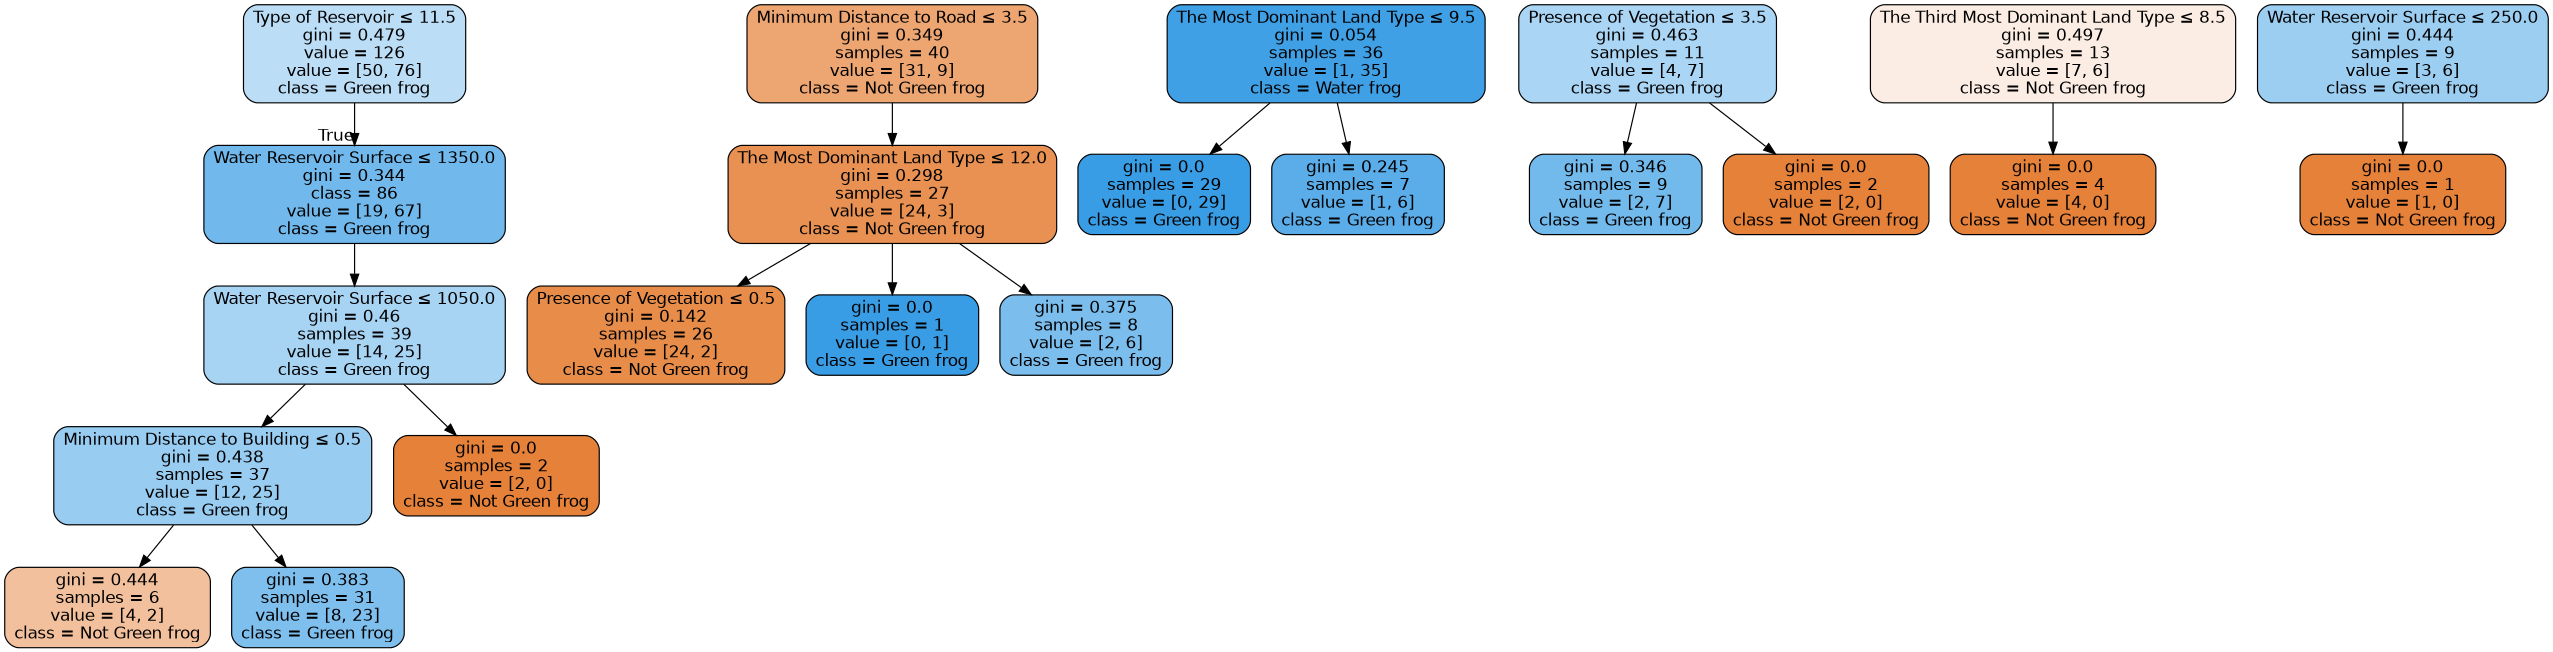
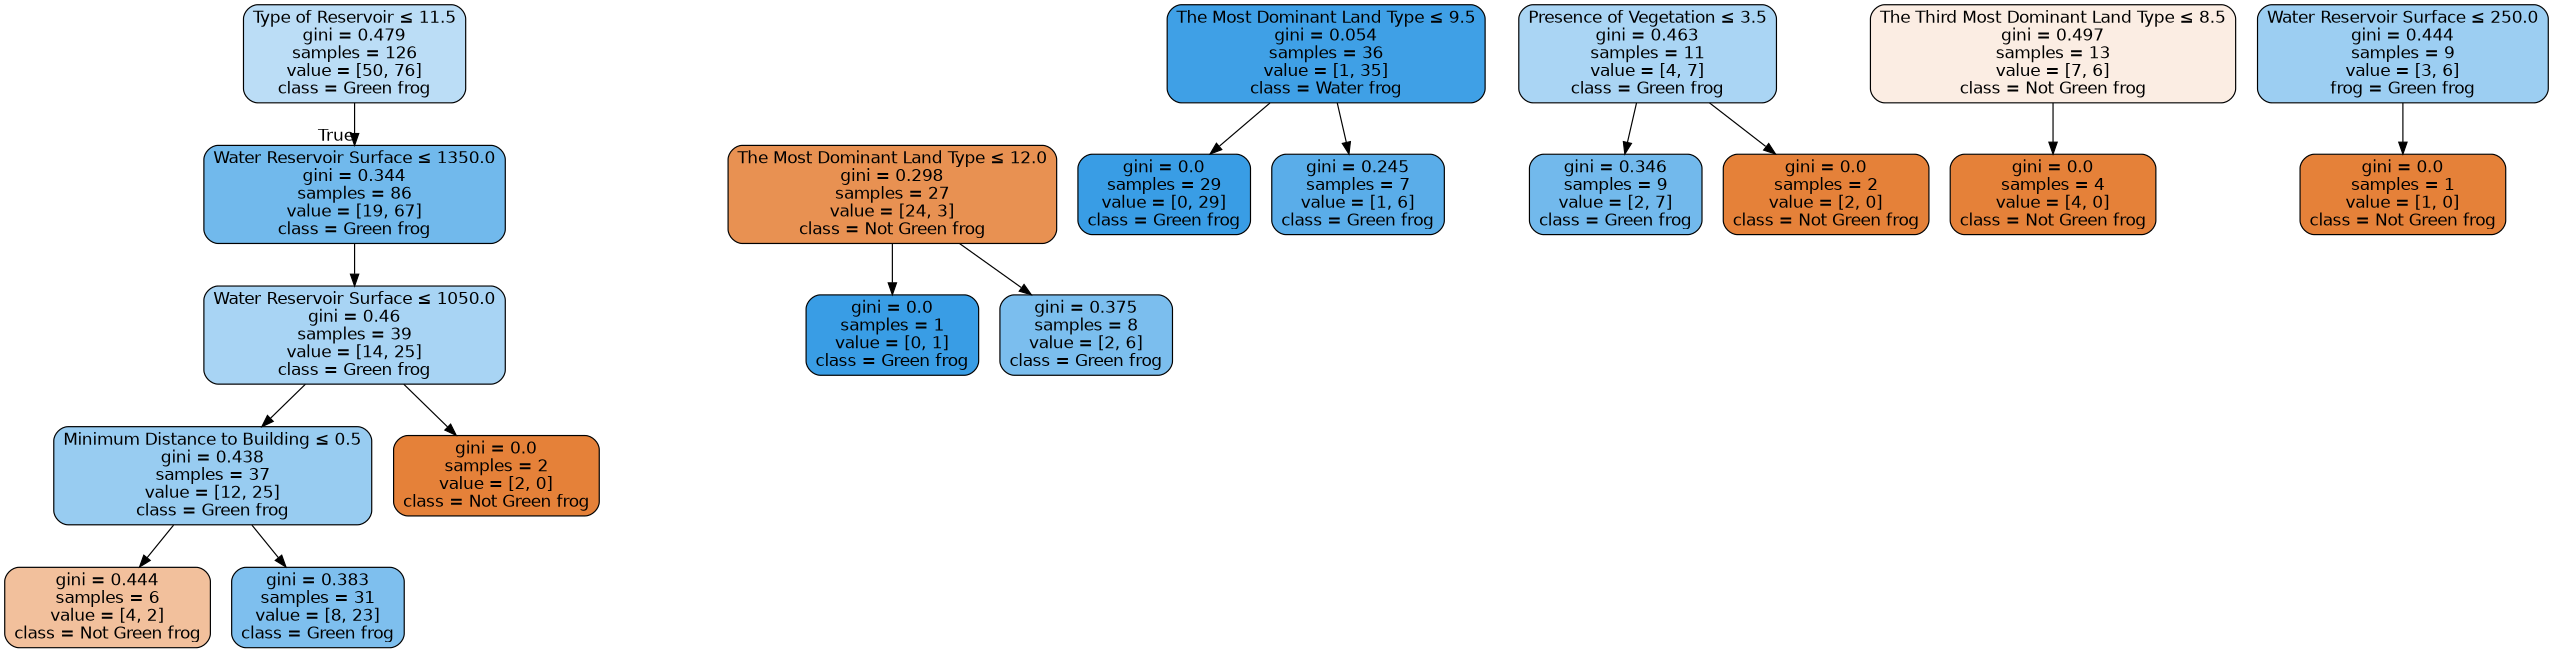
  digraph {
    node [color=black fillcolor="#e58139" fontname=helvetica shape=box style="filled, rounded"]
    edge [fontname=helvetica]
-   n1 [fillcolor="#bbddf6" label=<Type of Reservoir &le; 11.5<br/>gini = 0.479<br/>value = 126<br/>value = [50, 76]<br/>class = Green frog>]
-   n2 [fillcolor="#71b9ec" label=<Water Reservoir Surface &le; 1350.0<br/>gini = 0.344<br/>class = 86<br/>value = [19, 67]<br/>class = Green frog>]
+   n1 [fillcolor="#bbddf6" label=<Type of Reservoir &le; 11.5<br/>gini = 0.479<br/>samples = 126<br/>value = [50, 76]<br/>class = Green frog>]
+   n2 [fillcolor="#71b9ec" label=<Water Reservoir Surface &le; 1350.0<br/>gini = 0.344<br/>samples = 86<br/>value = [19, 67]<br/>class = Green frog>]
    n3 [fillcolor="#a8d4f4" label=<Water Reservoir Surface &le; 1050.0<br/>gini = 0.46<br/>samples = 39<br/>value = [14, 25]<br/>class = Green frog>]
-   n4 [fillcolor="#eda672" label=<Minimum Distance to Road &le; 3.5<br/>gini = 0.349<br/>samples = 40<br/>value = [31, 9]<br/>class = Not Green frog>]
    n5 [fillcolor="#e89152" label=<The Most Dominant Land Type &le; 12.0<br/>gini = 0.298<br/>samples = 27<br/>value = [24, 3]<br/>class = Not Green frog>]
    n6 [fillcolor="#98ccf1" label=<Minimum Distance to Building &le; 0.5<br/>gini = 0.438<br/>samples = 37<br/>value = [12, 25]<br/>class = Green frog>]
    n7 [label=<gini = 0.0<br/>samples = 2<br/>value = [2, 0]<br/>class = Not Green frog>]
    n8 [fillcolor="#f2c09c" label=<gini = 0.444<br/>samples = 6<br/>value = [4, 2]<br/>class = Not Green frog>]
    n9 [fillcolor="#7ebfee" label=<gini = 0.383<br/>samples = 31<br/>value = [8, 23]<br/>class = Green frog>]
    n10 [fillcolor="#3fa0e6" label=<The Most Dominant Land Type &le; 9.5<br/>gini = 0.054<br/>samples = 36<br/>value = [1, 35]<br/>class = Water frog>]
    n11 [fillcolor="#399de5" label=<gini = 0.0<br/>samples = 29<br/>value = [0, 29]<br/>class = Green frog>]
    n12 [fillcolor="#5aade9" label=<gini = 0.245<br/>samples = 7<br/>value = [1, 6]<br/>class = Green frog>]
    n13 [fillcolor="#aad5f4" label=<Presence of Vegetation &le; 3.5<br/>gini = 0.463<br/>samples = 11<br/>value = [4, 7]<br/>class = Green frog>]
    n14 [fillcolor="#72b9ec" label=<gini = 0.346<br/>samples = 9<br/>value = [2, 7]<br/>class = Green frog>]
    n15 [label=<gini = 0.0<br/>samples = 2<br/>value = [2, 0]<br/>class = Not Green frog>]
-   n16 [fillcolor="#e78c49" label=<Presence of Vegetation &le; 0.5<br/>gini = 0.142<br/>samples = 26<br/>value = [24, 2]<br/>class = Not Green frog>]
    n17 [fillcolor="#399de5" label=<gini = 0.0<br/>samples = 1<br/>value = [0, 1]<br/>class = Green frog>]
    n18 [fillcolor="#7bbeee" label=<gini = 0.375<br/>samples = 8<br/>value = [2, 6]<br/>class = Green frog>]
    n19 [fillcolor="#fbede3" label=<The Third Most Dominant Land Type &le; 8.5<br/>gini = 0.497<br/>samples = 13<br/>value = [7, 6]<br/>class = Not Green frog>]
    n20 [label=<gini = 0.0<br/>samples = 4<br/>value = [4, 0]<br/>class = Not Green frog>]
-   n21 [fillcolor="#9ccef2" label=<Water Reservoir Surface &le; 250.0<br/>gini = 0.444<br/>samples = 9<br/>value = [3, 6]<br/>class = Green frog>]
+   n21 [fillcolor="#9ccef2" label=<Water Reservoir Surface &le; 250.0<br/>gini = 0.444<br/>samples = 9<br/>value = [3, 6]<br/>frog = Green frog>]
    n22 [label=<gini = 0.0<br/>samples = 1<br/>value = [1, 0]<br/>class = Not Green frog>]
    n1 -> n2 [headlabel=True labelangle=45 labeldistance=2.5]
    n2 -> n3
    n3 -> n6
    n3 -> n7
-   n4 -> n5
-   n5 -> n16
    n5 -> n17
    n5 -> n18
    n6 -> n8
    n6 -> n9
    n10 -> n11
    n10 -> n12
    n13 -> n14
    n13 -> n15
    n19 -> n20
    n21 -> n22
  }
